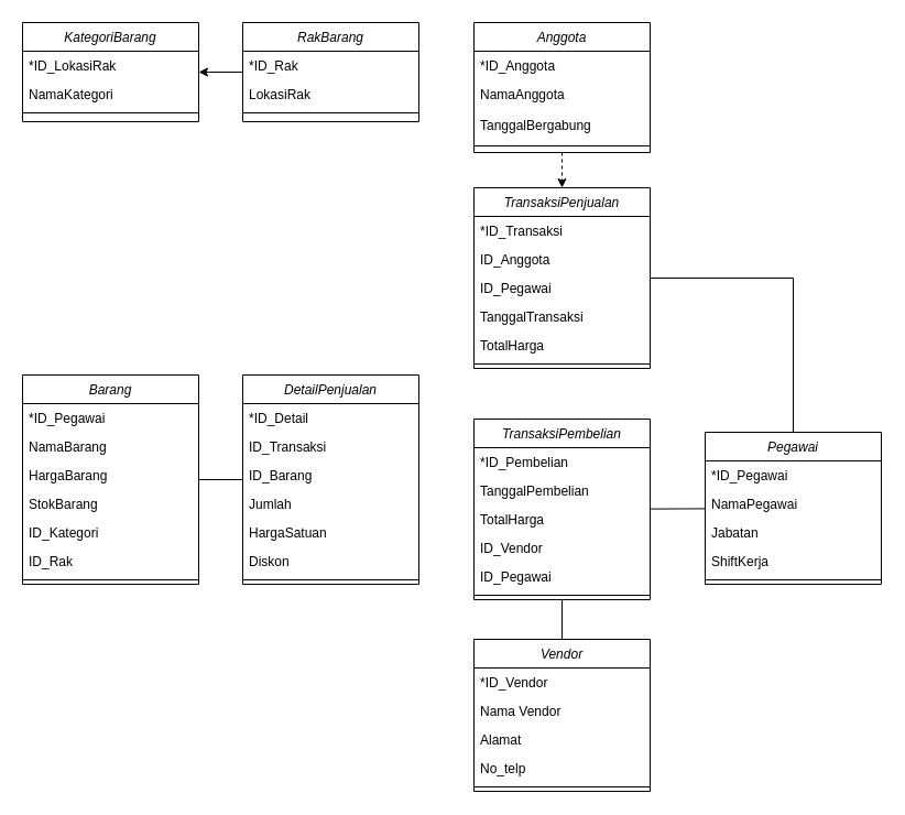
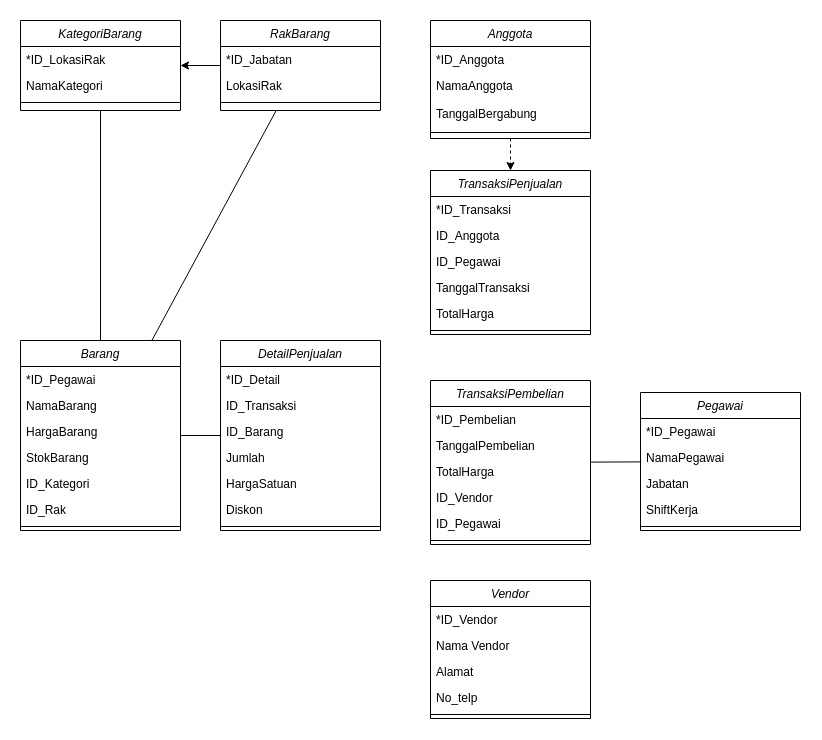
  <mxCell id="0" />
  <mxCell id="1" parent="0" />
  <mxCell id="2" value="KategoriBarang " style="swimlane;fontStyle=2;align=center;verticalAlign=top;childLayout=stackLayout;horizontal=1;startSize=26;horizontalStack=0;resizeParent=1;resizeLast=0;collapsible=1;marginBottom=0;rounded=0;shadow=0;strokeWidth=1;" parent="1" vertex="1"><mxGeometry x="20" y="20" width="160" height="90" as="geometry"><mxRectangle x="230" y="140" width="160" height="26" as="alternateBounds" /></mxGeometry></mxCell>
  <mxCell id="3" value="*ID_LokasiRak " style="text;align=left;verticalAlign=top;spacingLeft=4;spacingRight=4;overflow=hidden;rotatable=0;points=[[0,0.5],[1,0.5]];portConstraint=eastwest;" parent="2" vertex="1"><mxGeometry y="26" width="160" height="26" as="geometry" /></mxCell>
  <mxCell id="4" value="NamaKategori   " style="text;align=left;verticalAlign=top;spacingLeft=4;spacingRight=4;overflow=hidden;rotatable=0;points=[[0,0.5],[1,0.5]];portConstraint=eastwest;rounded=0;shadow=0;html=0;" parent="2" vertex="1"><mxGeometry y="52" width="160" height="26" as="geometry" /></mxCell>
  <mxCell id="5" value="" style="line;html=1;strokeWidth=1;align=left;verticalAlign=middle;spacingTop=-1;spacingLeft=3;spacingRight=3;rotatable=0;labelPosition=right;points=[];portConstraint=eastwest;" parent="2" vertex="1"><mxGeometry y="78" width="160" height="8" as="geometry" /></mxCell>
  <mxCell id="6" value="RakBarang      " style="swimlane;fontStyle=2;align=center;verticalAlign=top;childLayout=stackLayout;horizontal=1;startSize=26;horizontalStack=0;resizeParent=1;resizeLast=0;collapsible=1;marginBottom=0;rounded=0;shadow=0;strokeWidth=1;" vertex="1" parent="1"><mxGeometry x="220" y="20" width="160" height="90" as="geometry"><mxRectangle x="230" y="140" width="160" height="26" as="alternateBounds" /></mxGeometry></mxCell>
- <mxCell id="7" value="*ID_Rak" style="text;align=left;verticalAlign=top;spacingLeft=4;spacingRight=4;overflow=hidden;rotatable=0;points=[[0,0.5],[1,0.5]];portConstraint=eastwest;" vertex="1" parent="6"><mxGeometry y="26" width="160" height="26" as="geometry" /></mxCell>
+ <mxCell id="7" value="*ID_Jabatan" style="text;align=left;verticalAlign=top;spacingLeft=4;spacingRight=4;overflow=hidden;rotatable=0;points=[[0,0.5],[1,0.5]];portConstraint=eastwest;" vertex="1" parent="6"><mxGeometry y="26" width="160" height="26" as="geometry" /></mxCell>
  <mxCell id="8" value="LokasiRak        " style="text;align=left;verticalAlign=top;spacingLeft=4;spacingRight=4;overflow=hidden;rotatable=0;points=[[0,0.5],[1,0.5]];portConstraint=eastwest;rounded=0;shadow=0;html=0;" vertex="1" parent="6"><mxGeometry y="52" width="160" height="26" as="geometry" /></mxCell>
  <mxCell id="9" value="" style="line;html=1;strokeWidth=1;align=left;verticalAlign=middle;spacingTop=-1;spacingLeft=3;spacingRight=3;rotatable=0;labelPosition=right;points=[];portConstraint=eastwest;" vertex="1" parent="6"><mxGeometry y="78" width="160" height="8" as="geometry" /></mxCell>
  <mxCell id="10" value="" style="endArrow=classic;html=1;rounded=0;" edge="1" parent="1" source="6" target="2"><mxGeometry width="50" height="50" relative="1" as="geometry"><mxPoint x="190" y="220" as="sourcePoint" /><mxPoint x="240" y="170" as="targetPoint" /></mxGeometry></mxCell>
  <mxCell id="11" value="TransaksiPenjualan " style="swimlane;fontStyle=2;align=center;verticalAlign=top;childLayout=stackLayout;horizontal=1;startSize=26;horizontalStack=0;resizeParent=1;resizeLast=0;collapsible=1;marginBottom=0;rounded=0;shadow=0;strokeWidth=1;" vertex="1" parent="1"><mxGeometry x="430" y="170" width="160" height="164" as="geometry"><mxRectangle x="230" y="140" width="160" height="26" as="alternateBounds" /></mxGeometry></mxCell>
  <mxCell id="12" value="*ID_Transaksi " style="text;align=left;verticalAlign=top;spacingLeft=4;spacingRight=4;overflow=hidden;rotatable=0;points=[[0,0.5],[1,0.5]];portConstraint=eastwest;" vertex="1" parent="11"><mxGeometry y="26" width="160" height="26" as="geometry" /></mxCell>
  <mxCell id="13" value="ID_Anggota   " style="text;align=left;verticalAlign=top;spacingLeft=4;spacingRight=4;overflow=hidden;rotatable=0;points=[[0,0.5],[1,0.5]];portConstraint=eastwest;rounded=0;shadow=0;html=0;" vertex="1" parent="11"><mxGeometry y="52" width="160" height="26" as="geometry" /></mxCell>
  <mxCell id="14" value="ID_Pegawai" style="text;align=left;verticalAlign=top;spacingLeft=4;spacingRight=4;overflow=hidden;rotatable=0;points=[[0,0.5],[1,0.5]];portConstraint=eastwest;" vertex="1" parent="11"><mxGeometry y="78" width="160" height="26" as="geometry" /></mxCell>
  <mxCell id="15" value="TanggalTransaksi   " style="text;align=left;verticalAlign=top;spacingLeft=4;spacingRight=4;overflow=hidden;rotatable=0;points=[[0,0.5],[1,0.5]];portConstraint=eastwest;rounded=0;shadow=0;html=0;" vertex="1" parent="11"><mxGeometry y="104" width="160" height="26" as="geometry" /></mxCell>
  <mxCell id="16" value="TotalHarga          " style="text;align=left;verticalAlign=top;spacingLeft=4;spacingRight=4;overflow=hidden;rotatable=0;points=[[0,0.5],[1,0.5]];portConstraint=eastwest;rounded=0;shadow=0;html=0;" vertex="1" parent="11"><mxGeometry y="130" width="160" height="26" as="geometry" /></mxCell>
  <mxCell id="17" value="" style="line;html=1;strokeWidth=1;align=left;verticalAlign=middle;spacingTop=-1;spacingLeft=3;spacingRight=3;rotatable=0;labelPosition=right;points=[];portConstraint=eastwest;" vertex="1" parent="11"><mxGeometry y="156" width="160" height="8" as="geometry" /></mxCell>
  <mxCell id="18" value="Anggota                " style="swimlane;fontStyle=2;align=center;verticalAlign=top;childLayout=stackLayout;horizontal=1;startSize=26;horizontalStack=0;resizeParent=1;resizeLast=0;collapsible=1;marginBottom=0;rounded=0;shadow=0;strokeWidth=1;" vertex="1" parent="1"><mxGeometry x="430" y="20" width="160" height="118" as="geometry"><mxRectangle x="230" y="140" width="160" height="26" as="alternateBounds" /></mxGeometry></mxCell>
  <mxCell id="19" value="*ID_Anggota" style="text;align=left;verticalAlign=top;spacingLeft=4;spacingRight=4;overflow=hidden;rotatable=0;points=[[0,0.5],[1,0.5]];portConstraint=eastwest;" vertex="1" parent="18"><mxGeometry y="26" width="160" height="26" as="geometry" /></mxCell>
  <mxCell id="20" value=" NamaAnggota        " style="text;align=left;verticalAlign=top;spacingLeft=4;spacingRight=4;overflow=hidden;rotatable=0;points=[[0,0.5],[1,0.5]];portConstraint=eastwest;rounded=0;shadow=0;html=0;" vertex="1" parent="18"><mxGeometry y="52" width="160" height="28" as="geometry" /></mxCell>
  <mxCell id="21" value="  TanggalBergabung        " style="text;align=left;verticalAlign=top;spacingLeft=4;spacingRight=4;overflow=hidden;rotatable=0;points=[[0,0.5],[1,0.5]];portConstraint=eastwest;rounded=0;shadow=0;html=0;" vertex="1" parent="18"><mxGeometry y="80" width="160" height="28" as="geometry" /></mxCell>
  <mxCell id="22" value="" style="line;html=1;strokeWidth=1;align=left;verticalAlign=middle;spacingTop=-1;spacingLeft=3;spacingRight=3;rotatable=0;labelPosition=right;points=[];portConstraint=eastwest;" vertex="1" parent="18"><mxGeometry y="108" width="160" height="8" as="geometry" /></mxCell>
  <mxCell id="23" value="" style="endArrow=classic;html=1;rounded=0;dashed=1;" edge="1" parent="1" source="18" target="11"><mxGeometry width="50" height="50" relative="1" as="geometry"><mxPoint x="400" y="220" as="sourcePoint" /><mxPoint x="450" y="170" as="targetPoint" /></mxGeometry></mxCell>
  <mxCell id="24" value="TransaksiPembelian " style="swimlane;fontStyle=2;align=center;verticalAlign=top;childLayout=stackLayout;horizontal=1;startSize=26;horizontalStack=0;resizeParent=1;resizeLast=0;collapsible=1;marginBottom=0;rounded=0;shadow=0;strokeWidth=1;" vertex="1" parent="1"><mxGeometry x="430" y="380" width="160" height="164" as="geometry"><mxRectangle x="230" y="140" width="160" height="26" as="alternateBounds" /></mxGeometry></mxCell>
  <mxCell id="25" value="*ID_Pembelian " style="text;align=left;verticalAlign=top;spacingLeft=4;spacingRight=4;overflow=hidden;rotatable=0;points=[[0,0.5],[1,0.5]];portConstraint=eastwest;" vertex="1" parent="24"><mxGeometry y="26" width="160" height="26" as="geometry" /></mxCell>
  <mxCell id="26" value="TanggalPembelian     " style="text;align=left;verticalAlign=top;spacingLeft=4;spacingRight=4;overflow=hidden;rotatable=0;points=[[0,0.5],[1,0.5]];portConstraint=eastwest;rounded=0;shadow=0;html=0;" vertex="1" parent="24"><mxGeometry y="52" width="160" height="26" as="geometry" /></mxCell>
  <mxCell id="27" value="TotalHarga           " style="text;align=left;verticalAlign=top;spacingLeft=4;spacingRight=4;overflow=hidden;rotatable=0;points=[[0,0.5],[1,0.5]];portConstraint=eastwest;rounded=0;shadow=0;html=0;" vertex="1" parent="24"><mxGeometry y="78" width="160" height="26" as="geometry" /></mxCell>
  <mxCell id="28" value="ID_Vendor" style="text;align=left;verticalAlign=top;spacingLeft=4;spacingRight=4;overflow=hidden;rotatable=0;points=[[0,0.5],[1,0.5]];portConstraint=eastwest;rounded=0;shadow=0;html=0;" vertex="1" parent="24"><mxGeometry y="104" width="160" height="26" as="geometry" /></mxCell>
  <mxCell id="29" value="ID_Pegawai" style="text;align=left;verticalAlign=top;spacingLeft=4;spacingRight=4;overflow=hidden;rotatable=0;points=[[0,0.5],[1,0.5]];portConstraint=eastwest;rounded=0;shadow=0;html=0;" vertex="1" parent="24"><mxGeometry y="130" width="160" height="26" as="geometry" /></mxCell>
  <mxCell id="30" value="" style="line;html=1;strokeWidth=1;align=left;verticalAlign=middle;spacingTop=-1;spacingLeft=3;spacingRight=3;rotatable=0;labelPosition=right;points=[];portConstraint=eastwest;" vertex="1" parent="24"><mxGeometry y="156" width="160" height="8" as="geometry" /></mxCell>
  <mxCell id="31" value="Pegawai        " style="swimlane;fontStyle=2;align=center;verticalAlign=top;childLayout=stackLayout;horizontal=1;startSize=26;horizontalStack=0;resizeParent=1;resizeLast=0;collapsible=1;marginBottom=0;rounded=0;shadow=0;strokeWidth=1;" vertex="1" parent="1"><mxGeometry x="640" y="392" width="160" height="138" as="geometry"><mxRectangle x="230" y="140" width="160" height="26" as="alternateBounds" /></mxGeometry></mxCell>
  <mxCell id="32" value="*ID_Pegawai " style="text;align=left;verticalAlign=top;spacingLeft=4;spacingRight=4;overflow=hidden;rotatable=0;points=[[0,0.5],[1,0.5]];portConstraint=eastwest;" vertex="1" parent="31"><mxGeometry y="26" width="160" height="26" as="geometry" /></mxCell>
  <mxCell id="33" value="NamaPegawai     " style="text;align=left;verticalAlign=top;spacingLeft=4;spacingRight=4;overflow=hidden;rotatable=0;points=[[0,0.5],[1,0.5]];portConstraint=eastwest;rounded=0;shadow=0;html=0;" vertex="1" parent="31"><mxGeometry y="52" width="160" height="26" as="geometry" /></mxCell>
  <mxCell id="34" value="Jabatan                  " style="text;align=left;verticalAlign=top;spacingLeft=4;spacingRight=4;overflow=hidden;rotatable=0;points=[[0,0.5],[1,0.5]];portConstraint=eastwest;rounded=0;shadow=0;html=0;" vertex="1" parent="31"><mxGeometry y="78" width="160" height="26" as="geometry" /></mxCell>
  <mxCell id="35" value="ShiftKerja                          " style="text;align=left;verticalAlign=top;spacingLeft=4;spacingRight=4;overflow=hidden;rotatable=0;points=[[0,0.5],[1,0.5]];portConstraint=eastwest;rounded=0;shadow=0;html=0;" vertex="1" parent="31"><mxGeometry y="104" width="160" height="26" as="geometry" /></mxCell>
  <mxCell id="36" value="" style="line;html=1;strokeWidth=1;align=left;verticalAlign=middle;spacingTop=-1;spacingLeft=3;spacingRight=3;rotatable=0;labelPosition=right;points=[];portConstraint=eastwest;" vertex="1" parent="31"><mxGeometry y="130" width="160" height="8" as="geometry" /></mxCell>
  <mxCell id="37" value="Barang                " style="swimlane;fontStyle=2;align=center;verticalAlign=top;childLayout=stackLayout;horizontal=1;startSize=26;horizontalStack=0;resizeParent=1;resizeLast=0;collapsible=1;marginBottom=0;rounded=0;shadow=0;strokeWidth=1;" vertex="1" parent="1"><mxGeometry x="20" y="340" width="160" height="190" as="geometry"><mxRectangle x="230" y="140" width="160" height="26" as="alternateBounds" /></mxGeometry></mxCell>
  <mxCell id="38" value="*ID_Pegawai " style="text;align=left;verticalAlign=top;spacingLeft=4;spacingRight=4;overflow=hidden;rotatable=0;points=[[0,0.5],[1,0.5]];portConstraint=eastwest;" vertex="1" parent="37"><mxGeometry y="26" width="160" height="26" as="geometry" /></mxCell>
  <mxCell id="39" value="NamaBarang         " style="text;align=left;verticalAlign=top;spacingLeft=4;spacingRight=4;overflow=hidden;rotatable=0;points=[[0,0.5],[1,0.5]];portConstraint=eastwest;rounded=0;shadow=0;html=0;" vertex="1" parent="37"><mxGeometry y="52" width="160" height="26" as="geometry" /></mxCell>
  <mxCell id="40" value="HargaBarang                     " style="text;align=left;verticalAlign=top;spacingLeft=4;spacingRight=4;overflow=hidden;rotatable=0;points=[[0,0.5],[1,0.5]];portConstraint=eastwest;rounded=0;shadow=0;html=0;" vertex="1" parent="37"><mxGeometry y="78" width="160" height="26" as="geometry" /></mxCell>
  <mxCell id="41" value="StokBarang                         " style="text;align=left;verticalAlign=top;spacingLeft=4;spacingRight=4;overflow=hidden;rotatable=0;points=[[0,0.5],[1,0.5]];portConstraint=eastwest;rounded=0;shadow=0;html=0;" vertex="1" parent="37"><mxGeometry y="104" width="160" height="26" as="geometry" /></mxCell>
  <mxCell id="42" value="ID_Kategori                             " style="text;align=left;verticalAlign=top;spacingLeft=4;spacingRight=4;overflow=hidden;rotatable=0;points=[[0,0.5],[1,0.5]];portConstraint=eastwest;rounded=0;shadow=0;html=0;" vertex="1" parent="37"><mxGeometry y="130" width="160" height="26" as="geometry" /></mxCell>
  <mxCell id="43" value="ID_Rak                                  " style="text;align=left;verticalAlign=top;spacingLeft=4;spacingRight=4;overflow=hidden;rotatable=0;points=[[0,0.5],[1,0.5]];portConstraint=eastwest;rounded=0;shadow=0;html=0;" vertex="1" parent="37"><mxGeometry y="156" width="160" height="26" as="geometry" /></mxCell>
  <mxCell id="44" value="" style="line;html=1;strokeWidth=1;align=left;verticalAlign=middle;spacingTop=-1;spacingLeft=3;spacingRight=3;rotatable=0;labelPosition=right;points=[];portConstraint=eastwest;" vertex="1" parent="37"><mxGeometry y="182" width="160" height="8" as="geometry" /></mxCell>
+ <mxCell id="45" value="" style="endArrow=none;html=1;rounded=0;" edge="1" parent="1" source="37" target="2"><mxGeometry width="50" height="50" relative="1" as="geometry"><mxPoint x="50" y="270" as="sourcePoint" /><mxPoint x="100" y="220" as="targetPoint" /></mxGeometry></mxCell>
+ <mxCell id="46" value="" style="endArrow=none;html=1;rounded=0;" edge="1" parent="1" source="37" target="6"><mxGeometry width="50" height="50" relative="1" as="geometry"><mxPoint x="140" y="300" as="sourcePoint" /><mxPoint x="190" y="250" as="targetPoint" /></mxGeometry></mxCell>
  <mxCell id="47" value="DetailPenjualan                " style="swimlane;fontStyle=2;align=center;verticalAlign=top;childLayout=stackLayout;horizontal=1;startSize=26;horizontalStack=0;resizeParent=1;resizeLast=0;collapsible=1;marginBottom=0;rounded=0;shadow=0;strokeWidth=1;" vertex="1" parent="1"><mxGeometry x="220" y="340" width="160" height="190" as="geometry"><mxRectangle x="230" y="140" width="160" height="26" as="alternateBounds" /></mxGeometry></mxCell>
  <mxCell id="48" value="*ID_Detail   " style="text;align=left;verticalAlign=top;spacingLeft=4;spacingRight=4;overflow=hidden;rotatable=0;points=[[0,0.5],[1,0.5]];portConstraint=eastwest;" vertex="1" parent="47"><mxGeometry y="26" width="160" height="26" as="geometry" /></mxCell>
  <mxCell id="49" value="ID_Transaksi             " style="text;align=left;verticalAlign=top;spacingLeft=4;spacingRight=4;overflow=hidden;rotatable=0;points=[[0,0.5],[1,0.5]];portConstraint=eastwest;rounded=0;shadow=0;html=0;" vertex="1" parent="47"><mxGeometry y="52" width="160" height="26" as="geometry" /></mxCell>
  <mxCell id="50" value="ID_Barang                      " style="text;align=left;verticalAlign=top;spacingLeft=4;spacingRight=4;overflow=hidden;rotatable=0;points=[[0,0.5],[1,0.5]];portConstraint=eastwest;rounded=0;shadow=0;html=0;" vertex="1" parent="47"><mxGeometry y="78" width="160" height="26" as="geometry" /></mxCell>
  <mxCell id="51" value="Jumlah                          " style="text;align=left;verticalAlign=top;spacingLeft=4;spacingRight=4;overflow=hidden;rotatable=0;points=[[0,0.5],[1,0.5]];portConstraint=eastwest;rounded=0;shadow=0;html=0;" vertex="1" parent="47"><mxGeometry y="104" width="160" height="26" as="geometry" /></mxCell>
  <mxCell id="52" value="HargaSatuan                                  " style="text;align=left;verticalAlign=top;spacingLeft=4;spacingRight=4;overflow=hidden;rotatable=0;points=[[0,0.5],[1,0.5]];portConstraint=eastwest;rounded=0;shadow=0;html=0;" vertex="1" parent="47"><mxGeometry y="130" width="160" height="26" as="geometry" /></mxCell>
  <mxCell id="53" value="Diskon                                            " style="text;align=left;verticalAlign=top;spacingLeft=4;spacingRight=4;overflow=hidden;rotatable=0;points=[[0,0.5],[1,0.5]];portConstraint=eastwest;rounded=0;shadow=0;html=0;" vertex="1" parent="47"><mxGeometry y="156" width="160" height="26" as="geometry" /></mxCell>
  <mxCell id="54" value="" style="line;html=1;strokeWidth=1;align=left;verticalAlign=middle;spacingTop=-1;spacingLeft=3;spacingRight=3;rotatable=0;labelPosition=right;points=[];portConstraint=eastwest;" vertex="1" parent="47"><mxGeometry y="182" width="160" height="8" as="geometry" /></mxCell>
  <mxCell id="55" value="" style="endArrow=none;html=1;rounded=0;" edge="1" parent="1" source="37" target="47"><mxGeometry width="50" height="50" relative="1" as="geometry"><mxPoint x="161" y="350" as="sourcePoint" /><mxPoint x="286" y="120" as="targetPoint" /></mxGeometry></mxCell>
  <mxCell id="56" value="Vendor" style="swimlane;fontStyle=2;align=center;verticalAlign=top;childLayout=stackLayout;horizontal=1;startSize=26;horizontalStack=0;resizeParent=1;resizeLast=0;collapsible=1;marginBottom=0;rounded=0;shadow=0;strokeWidth=1;" vertex="1" parent="1"><mxGeometry x="430" y="580" width="160" height="138" as="geometry"><mxRectangle x="230" y="140" width="160" height="26" as="alternateBounds" /></mxGeometry></mxCell>
  <mxCell id="57" value="*ID_Vendor" style="text;align=left;verticalAlign=top;spacingLeft=4;spacingRight=4;overflow=hidden;rotatable=0;points=[[0,0.5],[1,0.5]];portConstraint=eastwest;" vertex="1" parent="56"><mxGeometry y="26" width="160" height="26" as="geometry" /></mxCell>
  <mxCell id="58" value="Nama Vendor" style="text;align=left;verticalAlign=top;spacingLeft=4;spacingRight=4;overflow=hidden;rotatable=0;points=[[0,0.5],[1,0.5]];portConstraint=eastwest;rounded=0;shadow=0;html=0;" vertex="1" parent="56"><mxGeometry y="52" width="160" height="26" as="geometry" /></mxCell>
  <mxCell id="59" value="Alamat" style="text;align=left;verticalAlign=top;spacingLeft=4;spacingRight=4;overflow=hidden;rotatable=0;points=[[0,0.5],[1,0.5]];portConstraint=eastwest;rounded=0;shadow=0;html=0;" vertex="1" parent="56"><mxGeometry y="78" width="160" height="26" as="geometry" /></mxCell>
  <mxCell id="60" value="No_telp" style="text;align=left;verticalAlign=top;spacingLeft=4;spacingRight=4;overflow=hidden;rotatable=0;points=[[0,0.5],[1,0.5]];portConstraint=eastwest;rounded=0;shadow=0;html=0;" vertex="1" parent="56"><mxGeometry y="104" width="160" height="26" as="geometry" /></mxCell>
  <mxCell id="61" value="" style="line;html=1;strokeWidth=1;align=left;verticalAlign=middle;spacingTop=-1;spacingLeft=3;spacingRight=3;rotatable=0;labelPosition=right;points=[];portConstraint=eastwest;" vertex="1" parent="56"><mxGeometry y="130" width="160" height="8" as="geometry" /></mxCell>
- <mxCell id="62" value="" style="endArrow=none;html=1;rounded=0;" edge="1" parent="1" source="56" target="24"><mxGeometry width="50" height="50" relative="1" as="geometry"><mxPoint x="161" y="350" as="sourcePoint" /><mxPoint x="286" y="120" as="targetPoint" /></mxGeometry></mxCell>
- <mxCell id="63" value="" style="endArrow=none;html=1;rounded=0;" edge="1" parent="1" source="31" target="11"><mxGeometry width="50" height="50" relative="1" as="geometry"><mxPoint x="161" y="350" as="sourcePoint" /><mxPoint x="286" y="120" as="targetPoint" /><Array as="points"><mxPoint x="720" y="252" /></Array></mxGeometry></mxCell>
  <mxCell id="64" value="" style="endArrow=none;html=1;rounded=0;" edge="1" parent="1" source="31" target="24"><mxGeometry width="50" height="50" relative="1" as="geometry"><mxPoint x="770" y="570" as="sourcePoint" /><mxPoint x="820" y="520" as="targetPoint" /></mxGeometry></mxCell>
